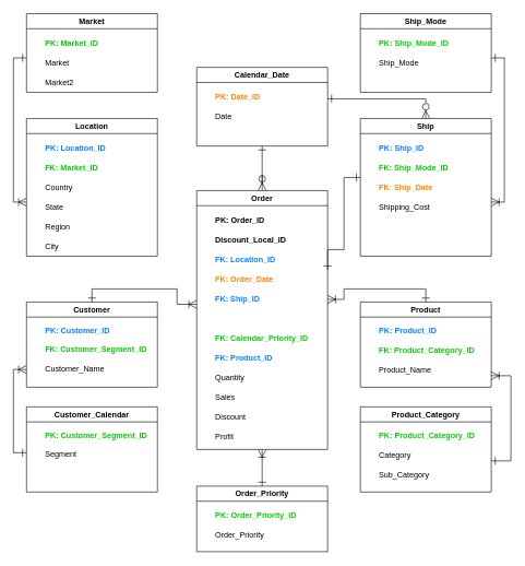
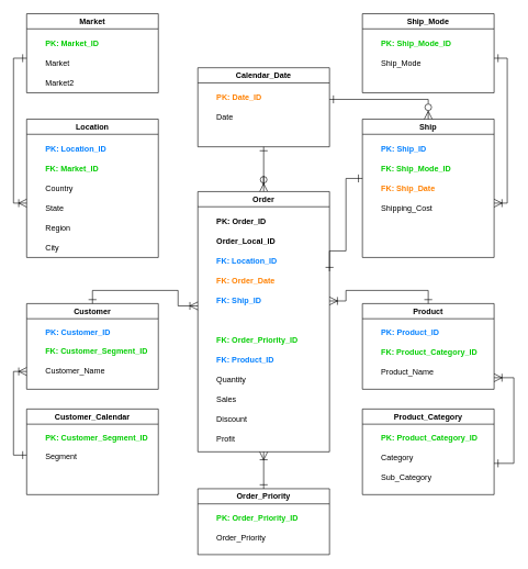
  <mxCell id="0" />
  <mxCell id="1" parent="0" />
  <mxCell id="2" style="edgeStyle=orthogonalEdgeStyle;rounded=0;orthogonalLoop=1;jettySize=auto;html=1;exitX=0.5;exitY=0;exitDx=0;exitDy=0;entryX=0.5;entryY=1;entryDx=0;entryDy=0;startArrow=ERzeroToMany;startFill=0;endArrow=ERone;endFill=0;endSize=10;startSize=10;" edge="1" parent="1" source="4" target="47"><mxGeometry relative="1" as="geometry"><Array as="points"><mxPoint x="400" y="280" /><mxPoint x="400" y="280" /></Array></mxGeometry></mxCell>
  <mxCell id="3" style="edgeStyle=orthogonalEdgeStyle;rounded=0;orthogonalLoop=1;jettySize=auto;html=1;exitX=0.5;exitY=1;exitDx=0;exitDy=0;entryX=0.5;entryY=0;entryDx=0;entryDy=0;endArrow=ERone;endFill=0;startArrow=ERoneToMany;startFill=0;endSize=10;startSize=10;" edge="1" parent="1" source="4" target="53"><mxGeometry relative="1" as="geometry" /></mxCell>
  <mxCell id="4" value="Order" style="swimlane;whiteSpace=wrap;html=1;" vertex="1" parent="1"><mxGeometry x="300" y="290" width="200" height="395" as="geometry" /></mxCell>
  <mxCell id="5" value="&lt;font color=&quot;#000000&quot; style=&quot;&quot;&gt;&lt;span style=&quot;white-space: pre;&quot;&gt;&#09;&lt;/span&gt;PK: Order_ID&lt;/font&gt;" style="text;html=1;strokeColor=none;fillColor=none;align=left;verticalAlign=middle;whiteSpace=wrap;rounded=0;fontColor=#9999FF;fontStyle=1" vertex="1" parent="4"><mxGeometry y="30" width="200" height="30" as="geometry" /></mxCell>
  <mxCell id="6" value="&lt;font color=&quot;#007fff&quot;&gt;&lt;b&gt;&lt;span style=&quot;white-space: pre;&quot;&gt;&#09;&lt;/span&gt;FK: Location_ID&lt;/b&gt;&lt;/font&gt;" style="text;html=1;strokeColor=none;fillColor=none;align=left;verticalAlign=middle;whiteSpace=wrap;rounded=0;" vertex="1" parent="4"><mxGeometry y="91" width="200" height="30" as="geometry" /></mxCell>
  <mxCell id="7" value="&lt;font color=&quot;#ff8000&quot;&gt;&lt;b&gt;&lt;span style=&quot;white-space: pre;&quot;&gt;&#09;&lt;/span&gt;FK: Order_Date&lt;/b&gt;&lt;/font&gt;" style="text;html=1;strokeColor=none;fillColor=none;align=left;verticalAlign=middle;whiteSpace=wrap;rounded=0;" vertex="1" parent="4"><mxGeometry y="121" width="200" height="30" as="geometry" /></mxCell>
  <mxCell id="8" value="&lt;b&gt;&lt;font color=&quot;#007fff&quot;&gt;&lt;span style=&quot;white-space: pre;&quot;&gt;&#09;&lt;/span&gt;FK: Ship_ID&lt;/font&gt;&lt;/b&gt;" style="text;html=1;strokeColor=none;fillColor=none;align=left;verticalAlign=middle;whiteSpace=wrap;rounded=0;" vertex="1" parent="4"><mxGeometry y="151" width="200" height="30" as="geometry" /></mxCell>
- <mxCell id="9" value="&lt;font color=&quot;#00cc00&quot;&gt;&lt;b&gt;&lt;span style=&quot;white-space: pre;&quot;&gt;&#09;&lt;/span&gt;FK: Calendar_Priority_ID&lt;/b&gt;&lt;/font&gt;" style="text;html=1;strokeColor=none;fillColor=none;align=left;verticalAlign=middle;whiteSpace=wrap;rounded=0;" vertex="1" parent="4"><mxGeometry y="211" width="200" height="30" as="geometry" /></mxCell>
+ <mxCell id="9" value="&lt;font color=&quot;#00cc00&quot;&gt;&lt;b&gt;&lt;span style=&quot;white-space: pre;&quot;&gt;&#09;&lt;/span&gt;FK: Order_Priority_ID&lt;/b&gt;&lt;/font&gt;" style="text;html=1;strokeColor=none;fillColor=none;align=left;verticalAlign=middle;whiteSpace=wrap;rounded=0;" vertex="1" parent="4"><mxGeometry y="211" width="200" height="30" as="geometry" /></mxCell>
  <mxCell id="10" value="&lt;font color=&quot;#007fff&quot;&gt;&lt;b&gt;&lt;span style=&quot;white-space: pre;&quot;&gt;&#09;&lt;/span&gt;FK: Product_ID&lt;/b&gt;&lt;/font&gt;" style="text;html=1;strokeColor=none;fillColor=none;align=left;verticalAlign=middle;whiteSpace=wrap;rounded=0;" vertex="1" parent="4"><mxGeometry y="241" width="200" height="30" as="geometry" /></mxCell>
  <mxCell id="11" value="&lt;span style=&quot;white-space: pre;&quot;&gt;&#09;&lt;/span&gt;Quantity" style="text;html=1;strokeColor=none;fillColor=none;align=left;verticalAlign=middle;whiteSpace=wrap;rounded=0;" vertex="1" parent="4"><mxGeometry y="271" width="200" height="30" as="geometry" /></mxCell>
  <mxCell id="12" value="&lt;span style=&quot;white-space: pre;&quot;&gt;&#09;&lt;/span&gt;Sales" style="text;html=1;strokeColor=none;fillColor=none;align=left;verticalAlign=middle;whiteSpace=wrap;rounded=0;" vertex="1" parent="4"><mxGeometry y="301" width="200" height="30" as="geometry" /></mxCell>
  <mxCell id="13" value="&lt;span style=&quot;white-space: pre;&quot;&gt;&#09;&lt;/span&gt;Discount" style="text;html=1;strokeColor=none;fillColor=none;align=left;verticalAlign=middle;whiteSpace=wrap;rounded=0;" vertex="1" parent="4"><mxGeometry y="331" width="200" height="30" as="geometry" /></mxCell>
  <mxCell id="14" value="&lt;span style=&quot;white-space: pre;&quot;&gt;&#09;&lt;/span&gt;Profit" style="text;html=1;strokeColor=none;fillColor=none;align=left;verticalAlign=middle;whiteSpace=wrap;rounded=0;" vertex="1" parent="4"><mxGeometry y="361" width="200" height="30" as="geometry" /></mxCell>
- <mxCell id="15" value="&lt;font color=&quot;#000000&quot; style=&quot;&quot;&gt;&lt;span style=&quot;white-space: pre;&quot;&gt;&#09;&lt;/span&gt;Discount_Local_ID&lt;/font&gt;" style="text;html=1;strokeColor=none;fillColor=none;align=left;verticalAlign=middle;whiteSpace=wrap;rounded=0;fontColor=#9999FF;fontStyle=1" vertex="1" parent="4"><mxGeometry y="60" width="200" height="30" as="geometry" /></mxCell>
+ <mxCell id="15" value="&lt;font color=&quot;#000000&quot; style=&quot;&quot;&gt;&lt;span style=&quot;white-space: pre;&quot;&gt;&#09;&lt;/span&gt;Order_Local_ID&lt;/font&gt;" style="text;html=1;strokeColor=none;fillColor=none;align=left;verticalAlign=middle;whiteSpace=wrap;rounded=0;fontColor=#9999FF;fontStyle=1" vertex="1" parent="4"><mxGeometry y="60" width="200" height="30" as="geometry" /></mxCell>
  <mxCell id="16" value="Customer" style="swimlane;whiteSpace=wrap;html=1;" vertex="1" parent="1"><mxGeometry x="40" y="460" width="200" height="130" as="geometry" /></mxCell>
  <mxCell id="17" value="&lt;font color=&quot;#007fff&quot;&gt;&lt;b&gt;&lt;span style=&quot;white-space: pre;&quot;&gt;&#09;&lt;/span&gt;PK: Customer_ID&lt;/b&gt;&lt;/font&gt;" style="text;html=1;strokeColor=none;fillColor=none;align=left;verticalAlign=middle;whiteSpace=wrap;rounded=0;" vertex="1" parent="16"><mxGeometry y="30" width="200" height="30" as="geometry" /></mxCell>
  <mxCell id="18" value="&#09;&lt;font color=&quot;#00cc00&quot;&gt;&lt;b&gt;&lt;span style=&quot;white-space: pre;&quot;&gt;&#09;&lt;/span&gt;FK: Customer_Segment_ID&lt;/b&gt;&lt;/font&gt;" style="text;html=1;strokeColor=none;fillColor=none;align=left;verticalAlign=middle;whiteSpace=wrap;rounded=0;" vertex="1" parent="16"><mxGeometry y="58" width="200" height="30" as="geometry" /></mxCell>
  <mxCell id="19" value="&lt;span style=&quot;white-space: pre;&quot;&gt;&#09;&lt;/span&gt;Customer_Name" style="text;html=1;strokeColor=none;fillColor=none;align=left;verticalAlign=middle;whiteSpace=wrap;rounded=0;" vertex="1" parent="16"><mxGeometry y="88" width="200" height="30" as="geometry" /></mxCell>
  <mxCell id="20" value="Product" style="swimlane;whiteSpace=wrap;html=1;" vertex="1" parent="1"><mxGeometry x="550" y="460" width="200" height="130" as="geometry" /></mxCell>
  <mxCell id="21" value="&lt;font color=&quot;#007fff&quot;&gt;&lt;b&gt;&lt;span style=&quot;white-space: pre;&quot;&gt;&#09;&lt;/span&gt;PK: Product_ID&lt;/b&gt;&lt;/font&gt;" style="text;html=1;strokeColor=none;fillColor=none;align=left;verticalAlign=middle;whiteSpace=wrap;rounded=0;" vertex="1" parent="20"><mxGeometry y="30" width="200" height="30" as="geometry" /></mxCell>
  <mxCell id="22" value="&lt;font color=&quot;#00cc00&quot;&gt;&lt;b&gt;&lt;span style=&quot;white-space: pre;&quot;&gt;&#09;&lt;/span&gt;FK: Product_Category_ID&lt;/b&gt;&lt;/font&gt;" style="text;html=1;strokeColor=none;fillColor=none;align=left;verticalAlign=middle;whiteSpace=wrap;rounded=0;" vertex="1" parent="20"><mxGeometry y="60" width="200" height="30" as="geometry" /></mxCell>
  <mxCell id="23" value="&lt;span style=&quot;white-space: pre;&quot;&gt;&#09;&lt;/span&gt;Product_Name" style="text;html=1;strokeColor=none;fillColor=none;align=left;verticalAlign=middle;whiteSpace=wrap;rounded=0;" vertex="1" parent="20"><mxGeometry y="90" width="200" height="30" as="geometry" /></mxCell>
  <mxCell id="24" value="Product_Category" style="swimlane;whiteSpace=wrap;html=1;" vertex="1" parent="1"><mxGeometry x="550" y="620" width="200" height="130" as="geometry" /></mxCell>
  <mxCell id="25" value="&lt;font color=&quot;#00cc00&quot;&gt;&lt;b&gt;&lt;span style=&quot;white-space: pre;&quot;&gt;&#09;&lt;/span&gt;PK: Product_Category_ID&lt;/b&gt;&lt;/font&gt;" style="text;html=1;strokeColor=none;fillColor=none;align=left;verticalAlign=middle;whiteSpace=wrap;rounded=0;" vertex="1" parent="24"><mxGeometry y="30" width="200" height="30" as="geometry" /></mxCell>
  <mxCell id="26" value="&lt;span style=&quot;white-space: pre;&quot;&gt;&#09;&lt;/span&gt;Category" style="text;html=1;strokeColor=none;fillColor=none;align=left;verticalAlign=middle;whiteSpace=wrap;rounded=0;" vertex="1" parent="24"><mxGeometry y="60" width="200" height="30" as="geometry" /></mxCell>
  <mxCell id="27" value="&lt;span style=&quot;white-space: pre;&quot;&gt;&#09;&lt;/span&gt;Sub_Category" style="text;html=1;strokeColor=none;fillColor=none;align=left;verticalAlign=middle;whiteSpace=wrap;rounded=0;" vertex="1" parent="24"><mxGeometry y="90" width="200" height="30" as="geometry" /></mxCell>
  <mxCell id="28" value="Location" style="swimlane;whiteSpace=wrap;html=1;" vertex="1" parent="1"><mxGeometry x="40" y="180" width="200" height="210" as="geometry" /></mxCell>
  <mxCell id="29" value="&lt;font color=&quot;#007fff&quot;&gt;&lt;b&gt;&lt;span style=&quot;white-space: pre;&quot;&gt;&#09;&lt;/span&gt;PK: Location_ID&lt;/b&gt;&lt;/font&gt;" style="text;html=1;strokeColor=none;fillColor=none;align=left;verticalAlign=middle;whiteSpace=wrap;rounded=0;" vertex="1" parent="28"><mxGeometry y="30" width="200" height="30" as="geometry" /></mxCell>
  <mxCell id="30" value="&lt;font color=&quot;#00cc00&quot;&gt;&lt;b&gt;&lt;span style=&quot;white-space: pre;&quot;&gt;&#09;&lt;/span&gt;FK: Market_ID&lt;/b&gt;&lt;/font&gt;" style="text;html=1;strokeColor=none;fillColor=none;align=left;verticalAlign=middle;whiteSpace=wrap;rounded=0;" vertex="1" parent="28"><mxGeometry y="60" width="200" height="30" as="geometry" /></mxCell>
  <mxCell id="31" value="&lt;span style=&quot;white-space: pre;&quot;&gt;&#09;&lt;/span&gt;Country" style="text;html=1;strokeColor=none;fillColor=none;align=left;verticalAlign=middle;whiteSpace=wrap;rounded=0;" vertex="1" parent="28"><mxGeometry y="90" width="200" height="30" as="geometry" /></mxCell>
  <mxCell id="32" value="&lt;span style=&quot;white-space: pre;&quot;&gt;&#09;&lt;/span&gt;State" style="text;html=1;strokeColor=none;fillColor=none;align=left;verticalAlign=middle;whiteSpace=wrap;rounded=0;" vertex="1" parent="28"><mxGeometry y="120" width="200" height="30" as="geometry" /></mxCell>
  <mxCell id="33" value="&lt;span style=&quot;white-space: pre;&quot;&gt;&#09;&lt;/span&gt;Region" style="text;html=1;strokeColor=none;fillColor=none;align=left;verticalAlign=middle;whiteSpace=wrap;rounded=0;" vertex="1" parent="28"><mxGeometry y="150" width="200" height="30" as="geometry" /></mxCell>
  <mxCell id="34" value="&lt;span style=&quot;white-space: pre;&quot;&gt;&#09;&lt;/span&gt;City" style="text;html=1;strokeColor=none;fillColor=none;align=left;verticalAlign=middle;whiteSpace=wrap;rounded=0;" vertex="1" parent="28"><mxGeometry y="180" width="200" height="30" as="geometry" /></mxCell>
  <mxCell id="35" value="Market" style="swimlane;whiteSpace=wrap;html=1;" vertex="1" parent="1"><mxGeometry x="40" y="20" width="200" height="120" as="geometry" /></mxCell>
  <mxCell id="36" value="&lt;font color=&quot;#00cc00&quot;&gt;&lt;b&gt;&lt;span style=&quot;white-space: pre;&quot;&gt;&#09;&lt;/span&gt;PK: Market_ID&lt;/b&gt;&lt;/font&gt;" style="text;html=1;strokeColor=none;fillColor=none;align=left;verticalAlign=middle;whiteSpace=wrap;rounded=0;" vertex="1" parent="35"><mxGeometry y="30" width="200" height="30" as="geometry" /></mxCell>
  <mxCell id="37" value="&lt;span style=&quot;white-space: pre;&quot;&gt;&#09;&lt;/span&gt;Market" style="text;html=1;strokeColor=none;fillColor=none;align=left;verticalAlign=middle;whiteSpace=wrap;rounded=0;" vertex="1" parent="35"><mxGeometry y="60" width="200" height="30" as="geometry" /></mxCell>
  <mxCell id="38" value="&lt;span style=&quot;white-space: pre;&quot;&gt;&#09;&lt;/span&gt;Market2" style="text;html=1;strokeColor=none;fillColor=none;align=left;verticalAlign=middle;whiteSpace=wrap;rounded=0;" vertex="1" parent="35"><mxGeometry y="90" width="200" height="30" as="geometry" /></mxCell>
  <mxCell id="39" value="Customer_Calendar" style="swimlane;whiteSpace=wrap;html=1;" vertex="1" parent="1"><mxGeometry x="40" y="620" width="200" height="130" as="geometry" /></mxCell>
  <mxCell id="40" value="&lt;font color=&quot;#00cc00&quot;&gt;&lt;b&gt;&lt;span style=&quot;white-space: pre;&quot;&gt;&#09;&lt;/span&gt;PK: Customer_Segment_ID&lt;/b&gt;&lt;/font&gt;" style="text;html=1;strokeColor=none;fillColor=none;align=left;verticalAlign=middle;whiteSpace=wrap;rounded=0;" vertex="1" parent="39"><mxGeometry y="30" width="200" height="30" as="geometry" /></mxCell>
  <mxCell id="41" value="&lt;span style=&quot;white-space: pre;&quot;&gt;&#09;&lt;/span&gt;Segment" style="text;html=1;strokeColor=none;fillColor=none;align=left;verticalAlign=middle;whiteSpace=wrap;rounded=0;" vertex="1" parent="39"><mxGeometry y="58" width="200" height="30" as="geometry" /></mxCell>
  <mxCell id="42" value="Ship" style="swimlane;whiteSpace=wrap;html=1;startSize=23;" vertex="1" parent="1"><mxGeometry x="550" y="180" width="200" height="210" as="geometry" /></mxCell>
  <mxCell id="43" value="&lt;font color=&quot;#007fff&quot;&gt;&lt;b&gt;&lt;span style=&quot;white-space: pre;&quot;&gt;&#09;&lt;/span&gt;PK: Ship_ID&lt;/b&gt;&lt;/font&gt;" style="text;html=1;strokeColor=none;fillColor=none;align=left;verticalAlign=middle;whiteSpace=wrap;rounded=0;" vertex="1" parent="42"><mxGeometry y="30" width="200" height="30" as="geometry" /></mxCell>
  <mxCell id="44" value="&lt;font color=&quot;#00cc00&quot;&gt;&lt;b&gt;&lt;span style=&quot;white-space: pre;&quot;&gt;&#09;&lt;/span&gt;FK: Ship_Mode_ID&lt;/b&gt;&lt;/font&gt;" style="text;html=1;strokeColor=none;fillColor=none;align=left;verticalAlign=middle;whiteSpace=wrap;rounded=0;" vertex="1" parent="42"><mxGeometry y="60" width="200" height="30" as="geometry" /></mxCell>
  <mxCell id="45" value="&lt;font color=&quot;#ff8000&quot;&gt;&lt;b&gt;&lt;span style=&quot;white-space: pre;&quot;&gt;&#09;&lt;/span&gt;FK: Ship_Date&lt;/b&gt;&lt;/font&gt;" style="text;html=1;strokeColor=none;fillColor=none;align=left;verticalAlign=middle;whiteSpace=wrap;rounded=0;" vertex="1" parent="42"><mxGeometry y="90" width="200" height="30" as="geometry" /></mxCell>
  <mxCell id="46" value="&lt;span style=&quot;&quot;&gt;&lt;span style=&quot;white-space: pre;&quot;&gt;&amp;nbsp;&lt;span style=&quot;white-space: pre;&quot;&gt;&#09;&lt;/span&gt;&lt;/span&gt;&lt;/span&gt;Shipping_Cost" style="text;html=1;strokeColor=none;fillColor=none;align=left;verticalAlign=middle;whiteSpace=wrap;rounded=0;" vertex="1" parent="42"><mxGeometry y="120" width="200" height="30" as="geometry" /></mxCell>
  <mxCell id="47" value="Calendar_Date" style="swimlane;whiteSpace=wrap;html=1;startSize=23;" vertex="1" parent="1"><mxGeometry x="300" y="102" width="200" height="120" as="geometry" /></mxCell>
  <mxCell id="48" value="&lt;font color=&quot;#ff8000&quot;&gt;&lt;b&gt;&lt;span style=&quot;white-space: pre;&quot;&gt;&#09;&lt;/span&gt;PK: Date_ID&lt;/b&gt;&lt;/font&gt;" style="text;html=1;strokeColor=none;fillColor=none;align=left;verticalAlign=middle;whiteSpace=wrap;rounded=0;" vertex="1" parent="47"><mxGeometry y="30" width="200" height="30" as="geometry" /></mxCell>
  <mxCell id="49" value="&lt;span style=&quot;white-space: pre;&quot;&gt;&#09;&lt;/span&gt;Date" style="text;html=1;strokeColor=none;fillColor=none;align=left;verticalAlign=middle;whiteSpace=wrap;rounded=0;" vertex="1" parent="47"><mxGeometry y="60" width="200" height="30" as="geometry" /></mxCell>
  <mxCell id="50" value="Ship_Mode" style="swimlane;whiteSpace=wrap;html=1;startSize=23;" vertex="1" parent="1"><mxGeometry x="550" y="20" width="200" height="120" as="geometry" /></mxCell>
  <mxCell id="51" value="&lt;font color=&quot;#00cc00&quot;&gt;&lt;b&gt;&lt;span style=&quot;white-space: pre;&quot;&gt;&#09;&lt;/span&gt;PK: Ship_Mode_ID&lt;/b&gt;&lt;/font&gt;" style="text;html=1;strokeColor=none;fillColor=none;align=left;verticalAlign=middle;whiteSpace=wrap;rounded=0;" vertex="1" parent="50"><mxGeometry y="30" width="200" height="30" as="geometry" /></mxCell>
  <mxCell id="52" value="&lt;span style=&quot;white-space: pre;&quot;&gt;&#09;&lt;/span&gt;Ship_Mode" style="text;html=1;strokeColor=none;fillColor=none;align=left;verticalAlign=middle;whiteSpace=wrap;rounded=0;" vertex="1" parent="50"><mxGeometry y="60" width="200" height="30" as="geometry" /></mxCell>
  <mxCell id="53" value="Order_Priority" style="swimlane;whiteSpace=wrap;html=1;" vertex="1" parent="1"><mxGeometry x="300" y="741" width="200" height="100" as="geometry" /></mxCell>
  <mxCell id="54" value="&lt;b&gt;&lt;span style=&quot;white-space: pre;&quot;&gt;&#09;&lt;/span&gt;PK: Order_Priority_ID&lt;/b&gt;" style="text;html=1;strokeColor=none;fillColor=none;align=left;verticalAlign=middle;whiteSpace=wrap;rounded=0;fontColor=#00CC00;" vertex="1" parent="53"><mxGeometry y="30" width="200" height="30" as="geometry" /></mxCell>
  <mxCell id="55" value="&lt;span style=&quot;&quot;&gt;&lt;span style=&quot;white-space: pre;&quot;&gt;&amp;nbsp;&amp;nbsp;&amp;nbsp;&amp;nbsp;&lt;span style=&quot;white-space: pre;&quot;&gt;&#09;&lt;/span&gt;&lt;/span&gt;&lt;/span&gt;Order_Priority" style="text;html=1;strokeColor=none;fillColor=none;align=left;verticalAlign=middle;whiteSpace=wrap;rounded=0;" vertex="1" parent="53"><mxGeometry y="60" width="200" height="30" as="geometry" /></mxCell>
  <mxCell id="56" style="edgeStyle=orthogonalEdgeStyle;rounded=0;orthogonalLoop=1;jettySize=auto;html=1;exitX=0;exitY=0.75;exitDx=0;exitDy=0;entryX=0.5;entryY=0;entryDx=0;entryDy=0;startArrow=ERoneToMany;startFill=0;endArrow=ERone;endFill=0;endSize=10;startSize=10;" edge="1" parent="1" source="8" target="16"><mxGeometry relative="1" as="geometry" /></mxCell>
  <mxCell id="57" style="edgeStyle=orthogonalEdgeStyle;rounded=0;orthogonalLoop=1;jettySize=auto;html=1;exitX=1;exitY=0.75;exitDx=0;exitDy=0;entryX=1;entryY=0.75;entryDx=0;entryDy=0;startArrow=ERoneToMany;startFill=0;endArrow=ERone;endFill=0;endSize=10;startSize=10;" edge="1" parent="1" source="23" target="26"><mxGeometry relative="1" as="geometry"><Array as="points"><mxPoint x="780" y="573" /><mxPoint x="780" y="703" /><mxPoint x="750" y="703" /></Array></mxGeometry></mxCell>
  <mxCell id="58" style="edgeStyle=orthogonalEdgeStyle;rounded=0;orthogonalLoop=1;jettySize=auto;html=1;exitX=1;exitY=0.5;exitDx=0;exitDy=0;entryX=0.5;entryY=0;entryDx=0;entryDy=0;startArrow=ERoneToMany;startFill=0;endArrow=ERone;endFill=0;endSize=10;startSize=10;" edge="1" parent="1" source="8" target="20"><mxGeometry relative="1" as="geometry" /></mxCell>
  <mxCell id="59" style="edgeStyle=orthogonalEdgeStyle;rounded=0;orthogonalLoop=1;jettySize=auto;html=1;exitX=1;exitY=1;exitDx=0;exitDy=0;entryX=0;entryY=0;entryDx=0;entryDy=0;startArrow=ERone;startFill=0;endArrow=ERone;endFill=0;endSize=10;startSize=10;" edge="1" parent="1" source="6" target="45"><mxGeometry relative="1" as="geometry"><Array as="points"><mxPoint x="525" y="380" /><mxPoint x="525" y="270" /></Array></mxGeometry></mxCell>
  <mxCell id="60" style="edgeStyle=orthogonalEdgeStyle;rounded=0;orthogonalLoop=1;jettySize=auto;html=1;exitX=0;exitY=0.5;exitDx=0;exitDy=0;startArrow=ERoneToMany;startFill=0;endArrow=ERone;endFill=0;endSize=10;startSize=10;" edge="1" parent="1" source="19"><mxGeometry relative="1" as="geometry"><mxPoint x="40" y="690" as="targetPoint" /><Array as="points"><mxPoint x="20" y="563" /><mxPoint x="20" y="690" /><mxPoint x="40" y="690" /></Array></mxGeometry></mxCell>
  <mxCell id="61" style="edgeStyle=orthogonalEdgeStyle;rounded=0;orthogonalLoop=1;jettySize=auto;html=1;exitX=1;exitY=0.25;exitDx=0;exitDy=0;entryX=1;entryY=0.25;entryDx=0;entryDy=0;startArrow=ERone;startFill=0;endArrow=ERoneToMany;endFill=0;endSize=10;startSize=10;" edge="1" parent="1" source="52" target="46"><mxGeometry relative="1" as="geometry" /></mxCell>
  <mxCell id="62" style="edgeStyle=orthogonalEdgeStyle;rounded=0;orthogonalLoop=1;jettySize=auto;html=1;exitX=0;exitY=0.25;exitDx=0;exitDy=0;entryX=0;entryY=0.25;entryDx=0;entryDy=0;startArrow=ERone;startFill=0;endArrow=ERoneToMany;endFill=0;endSize=10;startSize=10;" edge="1" parent="1" source="37" target="32"><mxGeometry relative="1" as="geometry" /></mxCell>
  <mxCell id="63" style="edgeStyle=orthogonalEdgeStyle;rounded=0;orthogonalLoop=1;jettySize=auto;html=1;entryX=0.5;entryY=0;entryDx=0;entryDy=0;startArrow=ERone;startFill=0;endArrow=ERzeroToMany;endFill=0;endSize=10;startSize=10;" edge="1" parent="1" target="42"><mxGeometry relative="1" as="geometry"><mxPoint x="500" y="150" as="sourcePoint" /><Array as="points"><mxPoint x="500" y="150" /><mxPoint x="650" y="150" /></Array></mxGeometry></mxCell>
